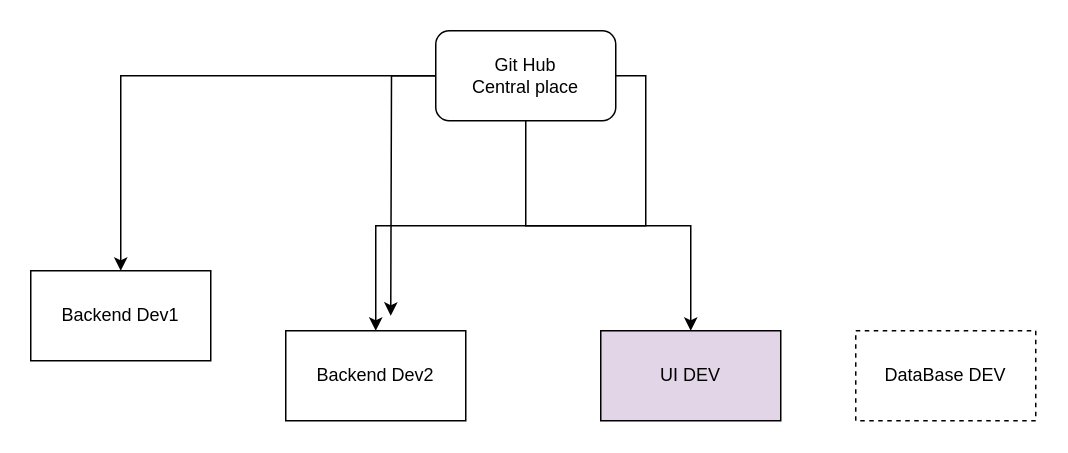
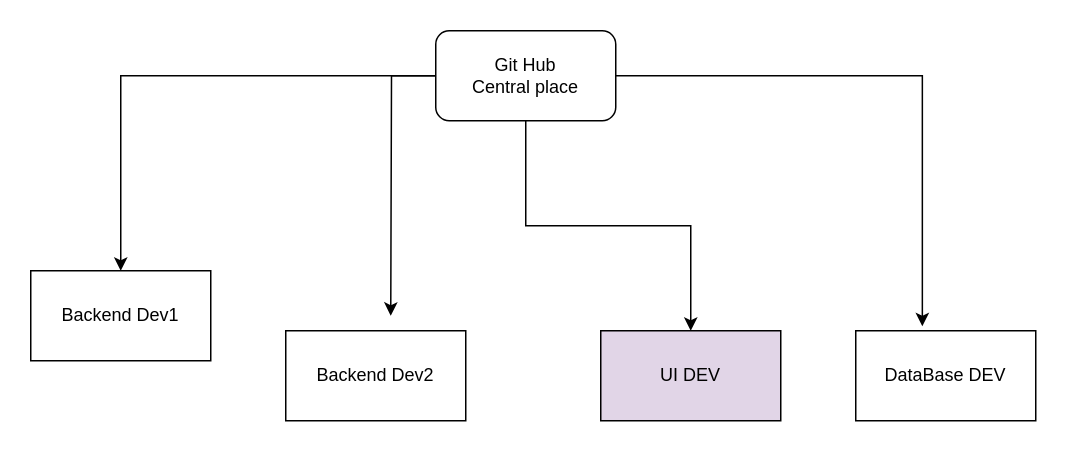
  <mxCell id="0" />
  <mxCell id="1" parent="0" />
  <mxCell id="2" value="Backend Dev1" style="rounded=0;whiteSpace=wrap;html=1;" vertex="1" parent="1"><mxGeometry x="20" y="180" width="120" height="60" as="geometry" /></mxCell>
  <mxCell id="3" value="Backend Dev2" style="rounded=0;whiteSpace=wrap;html=1;" vertex="1" parent="1"><mxGeometry x="190" y="220" width="120" height="60" as="geometry" /></mxCell>
  <mxCell id="4" value="UI DEV" style="rounded=0;whiteSpace=wrap;html=1;fillColor=#e1d5e7;" vertex="1" parent="1"><mxGeometry x="400" y="220" width="120" height="60" as="geometry" /></mxCell>
- <mxCell id="5" value="DataBase DEV" style="rounded=0;whiteSpace=wrap;html=1;dashed=1;" vertex="1" parent="1"><mxGeometry x="570" y="220" width="120" height="60" as="geometry" /></mxCell>
+ <mxCell id="5" value="DataBase DEV" style="rounded=0;whiteSpace=wrap;html=1;" vertex="1" parent="1"><mxGeometry x="570" y="220" width="120" height="60" as="geometry" /></mxCell>
  <mxCell id="6" style="edgeStyle=orthogonalEdgeStyle;rounded=0;orthogonalLoop=1;jettySize=auto;html=1;" edge="1" parent="1" source="10"><mxGeometry relative="1" as="geometry"><mxPoint x="260" y="210" as="targetPoint" /></mxGeometry></mxCell>
  <mxCell id="7" style="edgeStyle=orthogonalEdgeStyle;rounded=0;orthogonalLoop=1;jettySize=auto;html=1;entryX=0.5;entryY=0;entryDx=0;entryDy=0;" edge="1" parent="1" source="10" target="4"><mxGeometry relative="1" as="geometry" /></mxCell>
- <mxCell id="8" style="edgeStyle=orthogonalEdgeStyle;rounded=0;orthogonalLoop=1;jettySize=auto;html=1;exitX=1;exitY=0.5;exitDx=0;exitDy=0;" edge="1" parent="1" source="10" target="3"><mxGeometry relative="1" as="geometry" /></mxCell>
+ <mxCell id="8" style="edgeStyle=orthogonalEdgeStyle;rounded=0;orthogonalLoop=1;jettySize=auto;html=1;exitX=1;exitY=0.5;exitDx=0;exitDy=0;entryX=0.37;entryY=-0.05;entryDx=0;entryDy=0;entryPerimeter=0;" edge="1" parent="1" source="10" target="5"><mxGeometry relative="1" as="geometry" /></mxCell>
  <mxCell id="9" style="edgeStyle=orthogonalEdgeStyle;rounded=0;orthogonalLoop=1;jettySize=auto;html=1;" edge="1" parent="1" source="10" target="2"><mxGeometry relative="1" as="geometry" /></mxCell>
  <mxCell id="10" value="Git Hub&lt;br&gt;Central place" style="rounded=1;whiteSpace=wrap;html=1;" vertex="1" parent="1"><mxGeometry x="290" y="20" width="120" height="60" as="geometry" /></mxCell>
